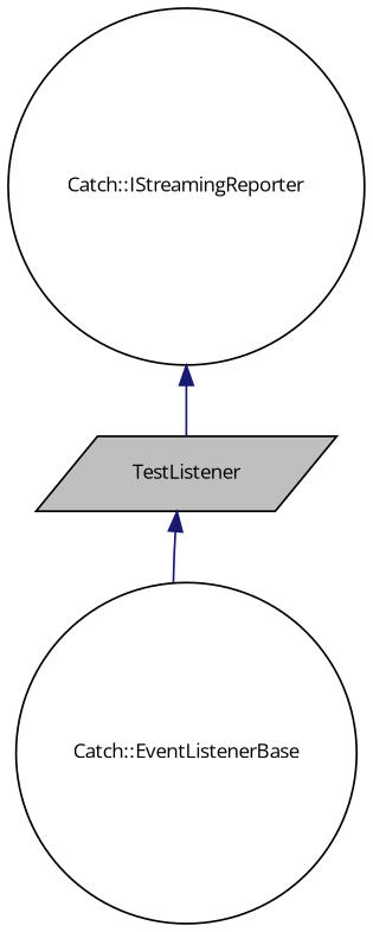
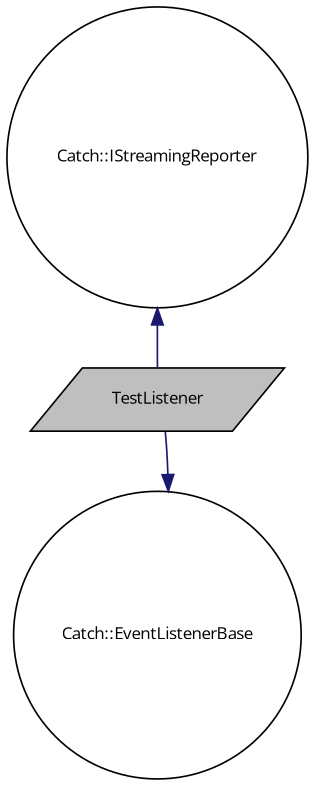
  digraph {
    fontname="Open Sans"
    node [color=black fillcolor=white fontname="Open Sans" fontsize=10 shape=circle style=filled]
    edge [color=midnightblue dir=back fontname="Open Sans" fontsize=10 labelfontname=Helvetica labelfontsize=10 style=solid]
    n1 [fillcolor=grey75 fontcolor=black height=0.2 label=TestListener shape=parallelogram width=0.4]
    n2 [height=0.2 label="Catch::EventListenerBase" width=0.4]
    n3 [height=0.2 label="Catch::IStreamingReporter" width=0.4]
-   n1 -> n2
+   n2 -> n1
    n3 -> n1
  }
